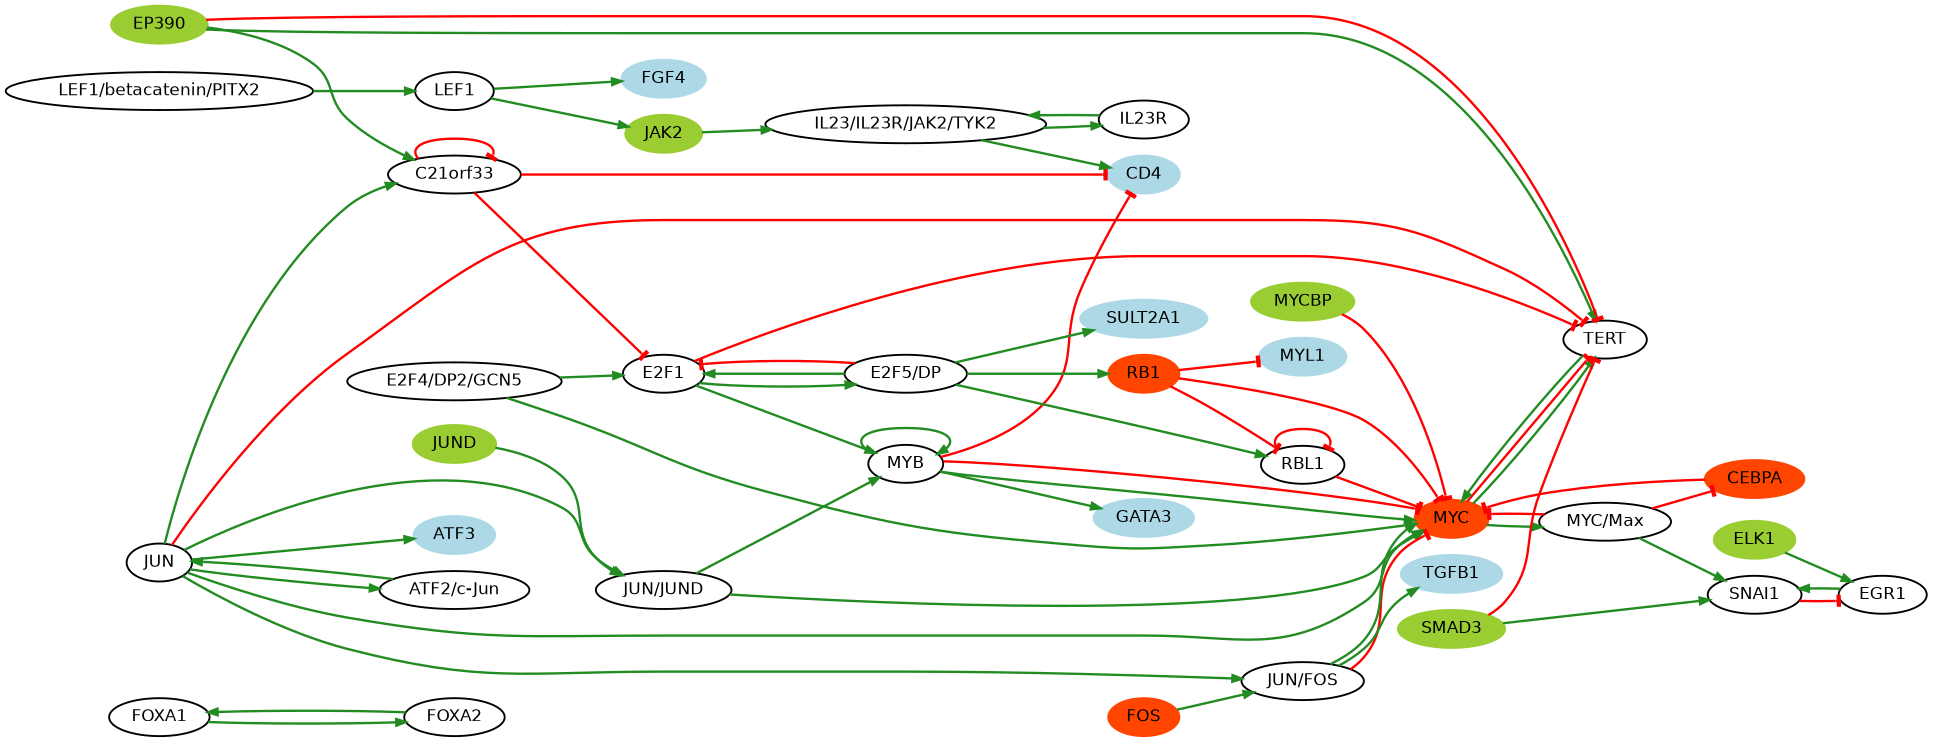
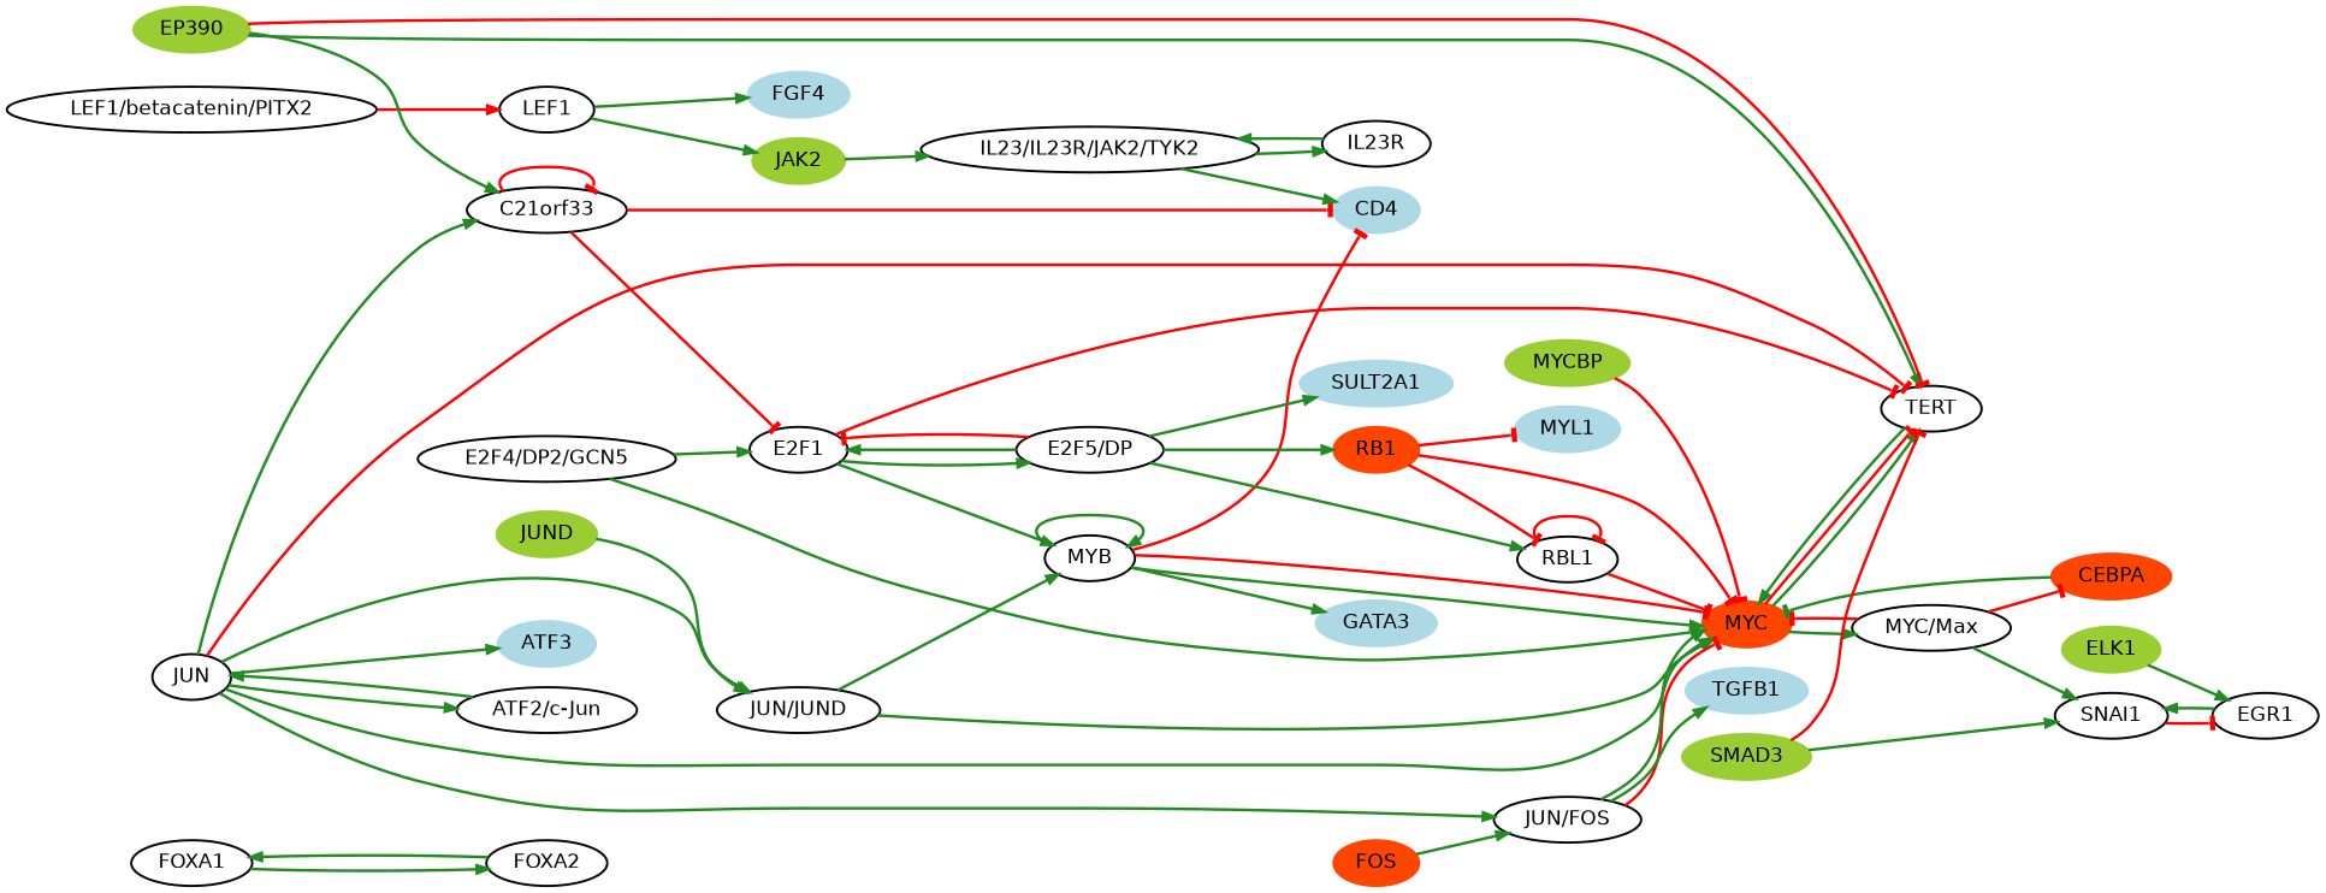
  digraph {
    fontname="DejaVu Sans"
    rankdir=LR
    node [color=black fillcolor=white fontname="DejaVu Sans" fontsize=18 shape=ellipse style="filled, bold"]
    edge [arrowhead=normal color=forestgreen dir=forward fontname="DejaVu Sans" penwidth=2.5 sign=1]
    FOXA1
    FOXA2
    "JUN/JUND"
    MYB
    MYC [color=orangered fillcolor=orangered]
    CD4 [color=lightblue fillcolor=lightblue]
    GATA3 [color=lightblue fillcolor=lightblue]
    TERT
    "MYC/Max"
    RB1 [color=orangered fillcolor=orangered]
    MYL1 [color=lightblue fillcolor=lightblue]
    RBL1
    C21orf33
    E2F1
    n15 [label="E2F5/DP"]
    EGR1
    SNAI1
    FGF4 [color=lightblue fillcolor=lightblue]
    LEF1
    JAK2 [color=olivedrab3 fillcolor=olivedrab3]
    "LEF1/betacatenin/PITX2"
    FOS [color=orangered fillcolor=orangered]
    "JUN/FOS"
    TGFB1 [color=lightblue fillcolor=lightblue]
    "IL23/IL23R/JAK2/TYK2"
    IL23R
    n27 [color=olivedrab3 fillcolor=olivedrab3 label=EP390]
    SULT2A1 [color=lightblue fillcolor=lightblue]
    JUND [color=olivedrab3 fillcolor=olivedrab3]
    CEBPA [color=orangered fillcolor=orangered]
    MYCBP [color=olivedrab3 fillcolor=olivedrab3]
    "ATF2/c-Jun"
    JUN
    ATF3 [color=lightblue fillcolor=lightblue]
    SMAD3 [color=olivedrab3 fillcolor=olivedrab3]
    ELK1 [color=olivedrab3 fillcolor=olivedrab3]
    "E2F4/DP2/GCN5"
    FOXA1 -> FOXA2
    FOXA2 -> FOXA1
    "JUN/JUND" -> MYB
    "JUN/JUND" -> MYC
    MYB -> MYB
    MYB -> MYC
    MYB -> MYC [arrowhead=tee color=red sign=-1]
    MYB -> CD4 [arrowhead=tee color=red sign=-1]
    MYB -> GATA3
    MYC -> TERT
    MYC -> TERT [arrowhead=tee color=red sign=-1]
    MYC -> "MYC/Max"
    TERT -> MYC
    "MYC/Max" -> MYC [arrowhead=tee color=red sign=-1]
    "MYC/Max" -> SNAI1
    "MYC/Max" -> CEBPA [arrowhead=tee color=red sign=-1]
    RB1 -> MYC [arrowhead=tee color=red sign=-1]
    RB1 -> MYL1 [arrowhead=tee color=red sign=-1]
    RB1 -> RBL1 [arrowhead=tee color=red sign=-1]
    RBL1 -> MYC [arrowhead=tee color=red sign=-1]
    RBL1 -> RBL1 [arrowhead=tee color=red sign=-1]
    C21orf33 -> CD4 [arrowhead=tee color=red sign=-1]
    C21orf33 -> C21orf33 [arrowhead=tee color=red sign=-1]
    C21orf33 -> E2F1 [arrowhead=tee color=red sign=-1]
    E2F1 -> MYB
    E2F1 -> TERT [arrowhead=tee color=red sign=-1]
    E2F1 -> n15
    n15 -> RB1
    n15 -> RBL1
    n15 -> E2F1
    n15 -> E2F1 [arrowhead=tee color=red sign=-1]
    n15 -> SULT2A1
    EGR1 -> SNAI1
    SNAI1 -> EGR1 [arrowhead=tee color=red sign=-1]
    LEF1 -> FGF4
    LEF1 -> JAK2
    JAK2 -> "IL23/IL23R/JAK2/TYK2"
-   "LEF1/betacatenin/PITX2" -> LEF1
+   "LEF1/betacatenin/PITX2" -> LEF1 [color=red]
    FOS -> "JUN/FOS"
    "JUN/FOS" -> MYC [arrowhead=tee color=red sign=-1]
    "JUN/FOS" -> MYC
    "JUN/FOS" -> TGFB1
    "IL23/IL23R/JAK2/TYK2" -> CD4
    "IL23/IL23R/JAK2/TYK2" -> IL23R
    IL23R -> "IL23/IL23R/JAK2/TYK2"
    n27 -> TERT
    n27 -> TERT [arrowhead=tee color=red sign=-1]
    n27 -> C21orf33
    JUND -> "JUN/JUND"
-   CEBPA -> MYC [arrowhead=tee color=red sign=-1]
+   CEBPA -> MYC [arrowhead=tee sign=-1]
    MYCBP -> MYC [arrowhead=tee color=red sign=-1]
    "ATF2/c-Jun" -> JUN
    JUN -> "JUN/JUND"
    JUN -> MYC
    JUN -> TERT [arrowhead=tee color=red sign=-1]
    JUN -> C21orf33
    JUN -> "JUN/FOS"
    JUN -> "ATF2/c-Jun"
    JUN -> ATF3
    SMAD3 -> TERT [arrowhead=tee color=red sign=-1]
    SMAD3 -> SNAI1
    ELK1 -> EGR1
    "E2F4/DP2/GCN5" -> MYC
    "E2F4/DP2/GCN5" -> E2F1
  }
